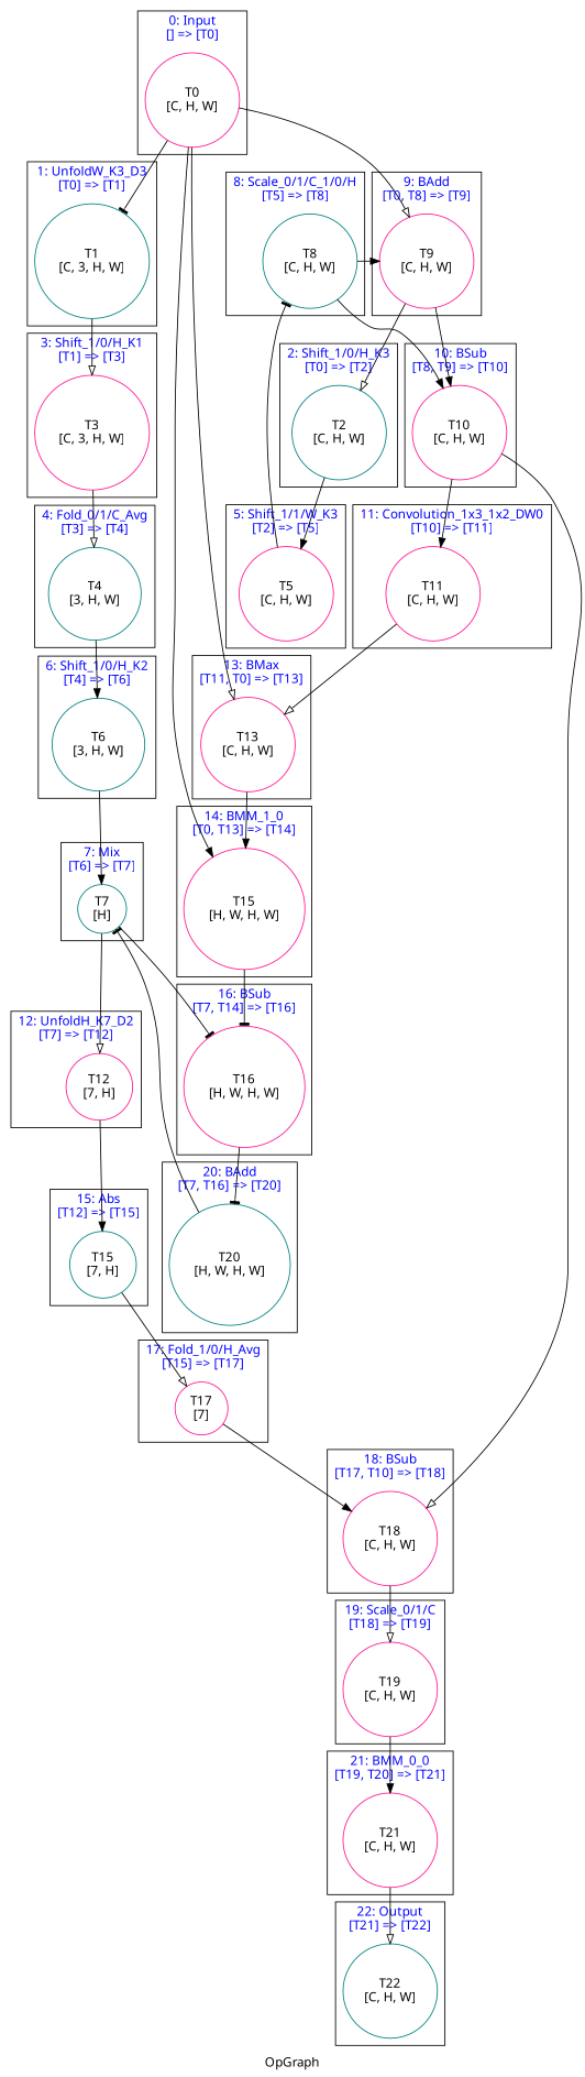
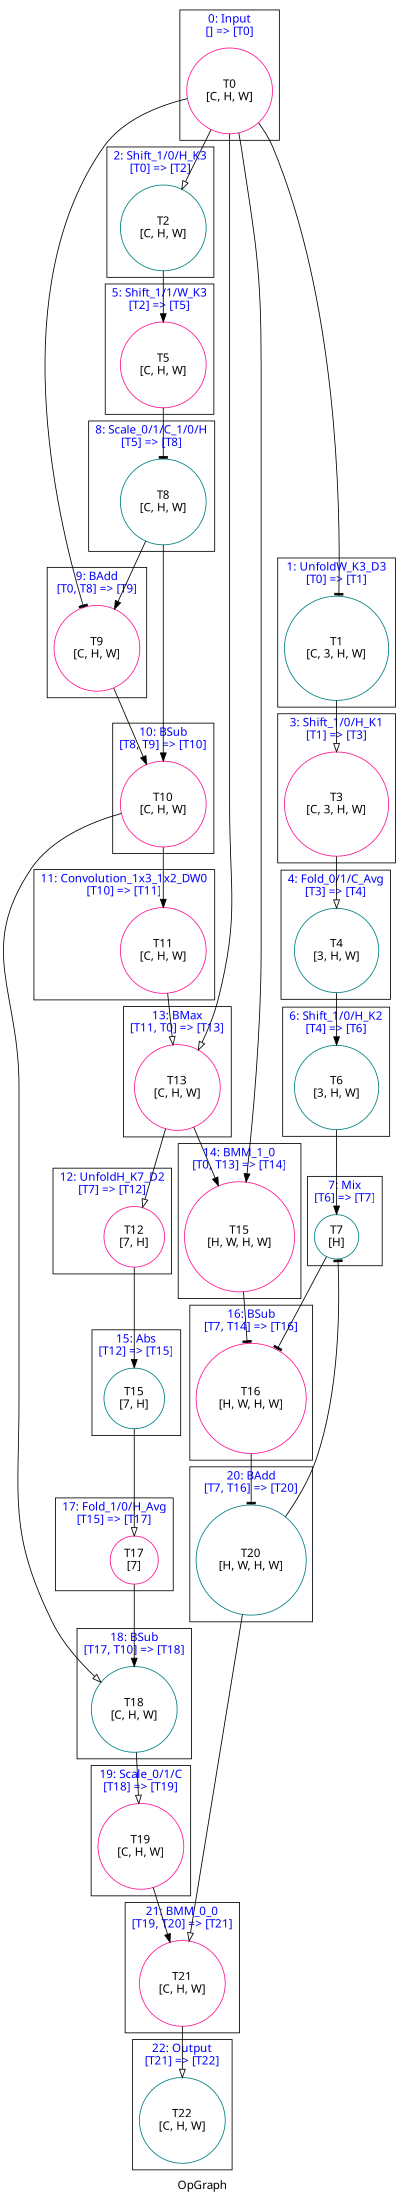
  digraph {
    fontname=Graphik
    label=OpGraph
    node [color=deeppink fontname=Graphik shape=circle]
    edge [arrowhead=normal]
    n1 [label="T0\n[C, H, W]"]
    n2 [color=teal label="T1\n[C, 3, H, W]"]
    n3 [color=teal label="T2\n[C, H, W]"]
    n4 [label="T3\n[C, 3, H, W]"]
    n5 [color=teal label="T4\n[3, H, W]"]
    n6 [label="T5\n[C, H, W]"]
    n7 [color=teal label="T6\n[3, H, W]"]
    n8 [color=teal label="T7\n[H]"]
    n9 [color=teal label="T8\n[C, H, W]"]
    n10 [label="T9\n[C, H, W]"]
    n11 [label="T10\n[C, H, W]"]
    n12 [label="T11\n[C, H, W]"]
    n13 [label="T12\n[7, H]"]
    n14 [label="T13\n[C, H, W]"]
    n15 [label="T15\n[H, W, H, W]"]
    n16 [color=teal label="T15\n[7, H]"]
    n17 [label="T16\n[H, W, H, W]"]
    n18 [label="T17\n[7]"]
-   n19 [label="T18\n[C, H, W]"]
+   n19 [color=teal label="T18\n[C, H, W]"]
    n20 [label="T19\n[C, H, W]"]
    n21 [color=teal label="T20\n[H, W, H, W]"]
    n22 [label="T21\n[C, H, W]"]
    n23 [color=teal label="T22\n[C, H, W]"]
    subgraph sub_1 {
      n1
      n2
      n3
      n4
      n5
      n6
      n7
      n8
      n9
      n10
      n11
      n12
      n13
      n14
      n15
      n16
      n17
      n18
      n19
      n20
      n21
      n22
      n23
    }
    subgraph cluster_2 {
      fontcolor=blue
      label="0: Input\n[] => [T0]"
      n1
    }
    subgraph cluster_3 {
      fontcolor=blue
      label="1: UnfoldW_K3_D3\n[T0] => [T1]"
      n2
    }
    subgraph cluster_4 {
      fontcolor=blue
      label="2: Shift_1/0/H_K3\n[T0] => [T2]"
      n3
    }
    subgraph cluster_5 {
      fontcolor=blue
      label="3: Shift_1/0/H_K1\n[T1] => [T3]"
      n4
    }
    subgraph cluster_6 {
      fontcolor=blue
      label="4: Fold_0/1/C_Avg\n[T3] => [T4]"
      n5
    }
    subgraph cluster_7 {
      fontcolor=blue
      label="5: Shift_1/1/W_K3\n[T2] => [T5]"
      n6
    }
    subgraph cluster_8 {
      fontcolor=blue
      label="6: Shift_1/0/H_K2\n[T4] => [T6]"
      n7
    }
    subgraph cluster_9 {
      fontcolor=blue
      label="7: Mix\n[T6] => [T7]"
      n8
    }
    subgraph cluster_10 {
      fontcolor=blue
      label="8: Scale_0/1/C_1/0/H\n[T5] => [T8]"
      n9
    }
    subgraph cluster_11 {
      fontcolor=blue
      label="9: BAdd\n[T0, T8] => [T9]"
      n10
    }
    subgraph cluster_12 {
      fontcolor=blue
      label="10: BSub\n[T8, T9] => [T10]"
      n11
    }
    subgraph cluster_13 {
      fontcolor=blue
      label="11: Convolution_1x3_1x2_DW0\n[T10] => [T11]"
      n12
    }
    subgraph cluster_14 {
      fontcolor=blue
      label="12: UnfoldH_K7_D2\n[T7] => [T12]"
      n13
    }
    subgraph cluster_15 {
      fontcolor=blue
      label="13: BMax\n[T11, T0] => [T13]"
      n14
    }
    subgraph cluster_16 {
      fontcolor=blue
      label="14: BMM_1_0\n[T0, T13] => [T14]"
      n15
    }
    subgraph cluster_17 {
      fontcolor=blue
      label="15: Abs\n[T12] => [T15]"
      n16
    }
    subgraph cluster_18 {
      fontcolor=blue
      label="16: BSub\n[T7, T14] => [T16]"
      n17
    }
    subgraph cluster_19 {
      fontcolor=blue
      label="17: Fold_1/0/H_Avg\n[T15] => [T17]"
      n18
    }
    subgraph cluster_20 {
      fontcolor=blue
      label="18: BSub\n[T17, T10] => [T18]"
      n19
    }
    subgraph cluster_21 {
      fontcolor=blue
      label="19: Scale_0/1/C\n[T18] => [T19]"
      n20
    }
    subgraph cluster_22 {
      fontcolor=blue
      label="20: BAdd\n[T7, T16] => [T20]"
      n21
    }
    subgraph cluster_23 {
      fontcolor=blue
      label="21: BMM_0_0\n[T19, T20] => [T21]"
      n22
    }
    subgraph cluster_24 {
      fontcolor=blue
      label="22: Output\n[T21] => [T22]"
      n23
    }
    n1 -> n2 [arrowhead=tee]
-   n10 -> n3 [arrowhead=onormal]
-   n1 -> n10 [arrowhead=onormal]
+   n1 -> n3 [arrowhead=onormal]
+   n1 -> n10 [arrowhead=tee]
    n1 -> n14 [arrowhead=onormal]
    n1 -> n15
    n2 -> n4 [arrowhead=onormal]
    n3 -> n6
    n4 -> n5 [arrowhead=onormal]
    n5 -> n7
    n6 -> n9 [arrowhead=tee]
    n7 -> n8
-   n8 -> n13 [arrowhead=onormal]
+   n14 -> n13 [arrowhead=onormal]
    n8 -> n17 [arrowhead=tee]
    n9 -> n10
    n9 -> n11
    n10 -> n11
    n11 -> n12
    n11 -> n19 [arrowhead=onormal]
    n12 -> n14 [arrowhead=onormal]
    n13 -> n16
    n14 -> n15
    n15 -> n17 [arrowhead=tee]
    n16 -> n18 [arrowhead=onormal]
    n17 -> n21 [arrowhead=tee]
    n18 -> n19
    n19 -> n20 [arrowhead=onormal]
    n20 -> n22
    n21 -> n8 [arrowhead=tee]
+   n21 -> n22 [arrowhead=onormal]
    n22 -> n23 [arrowhead=onormal]
  }
